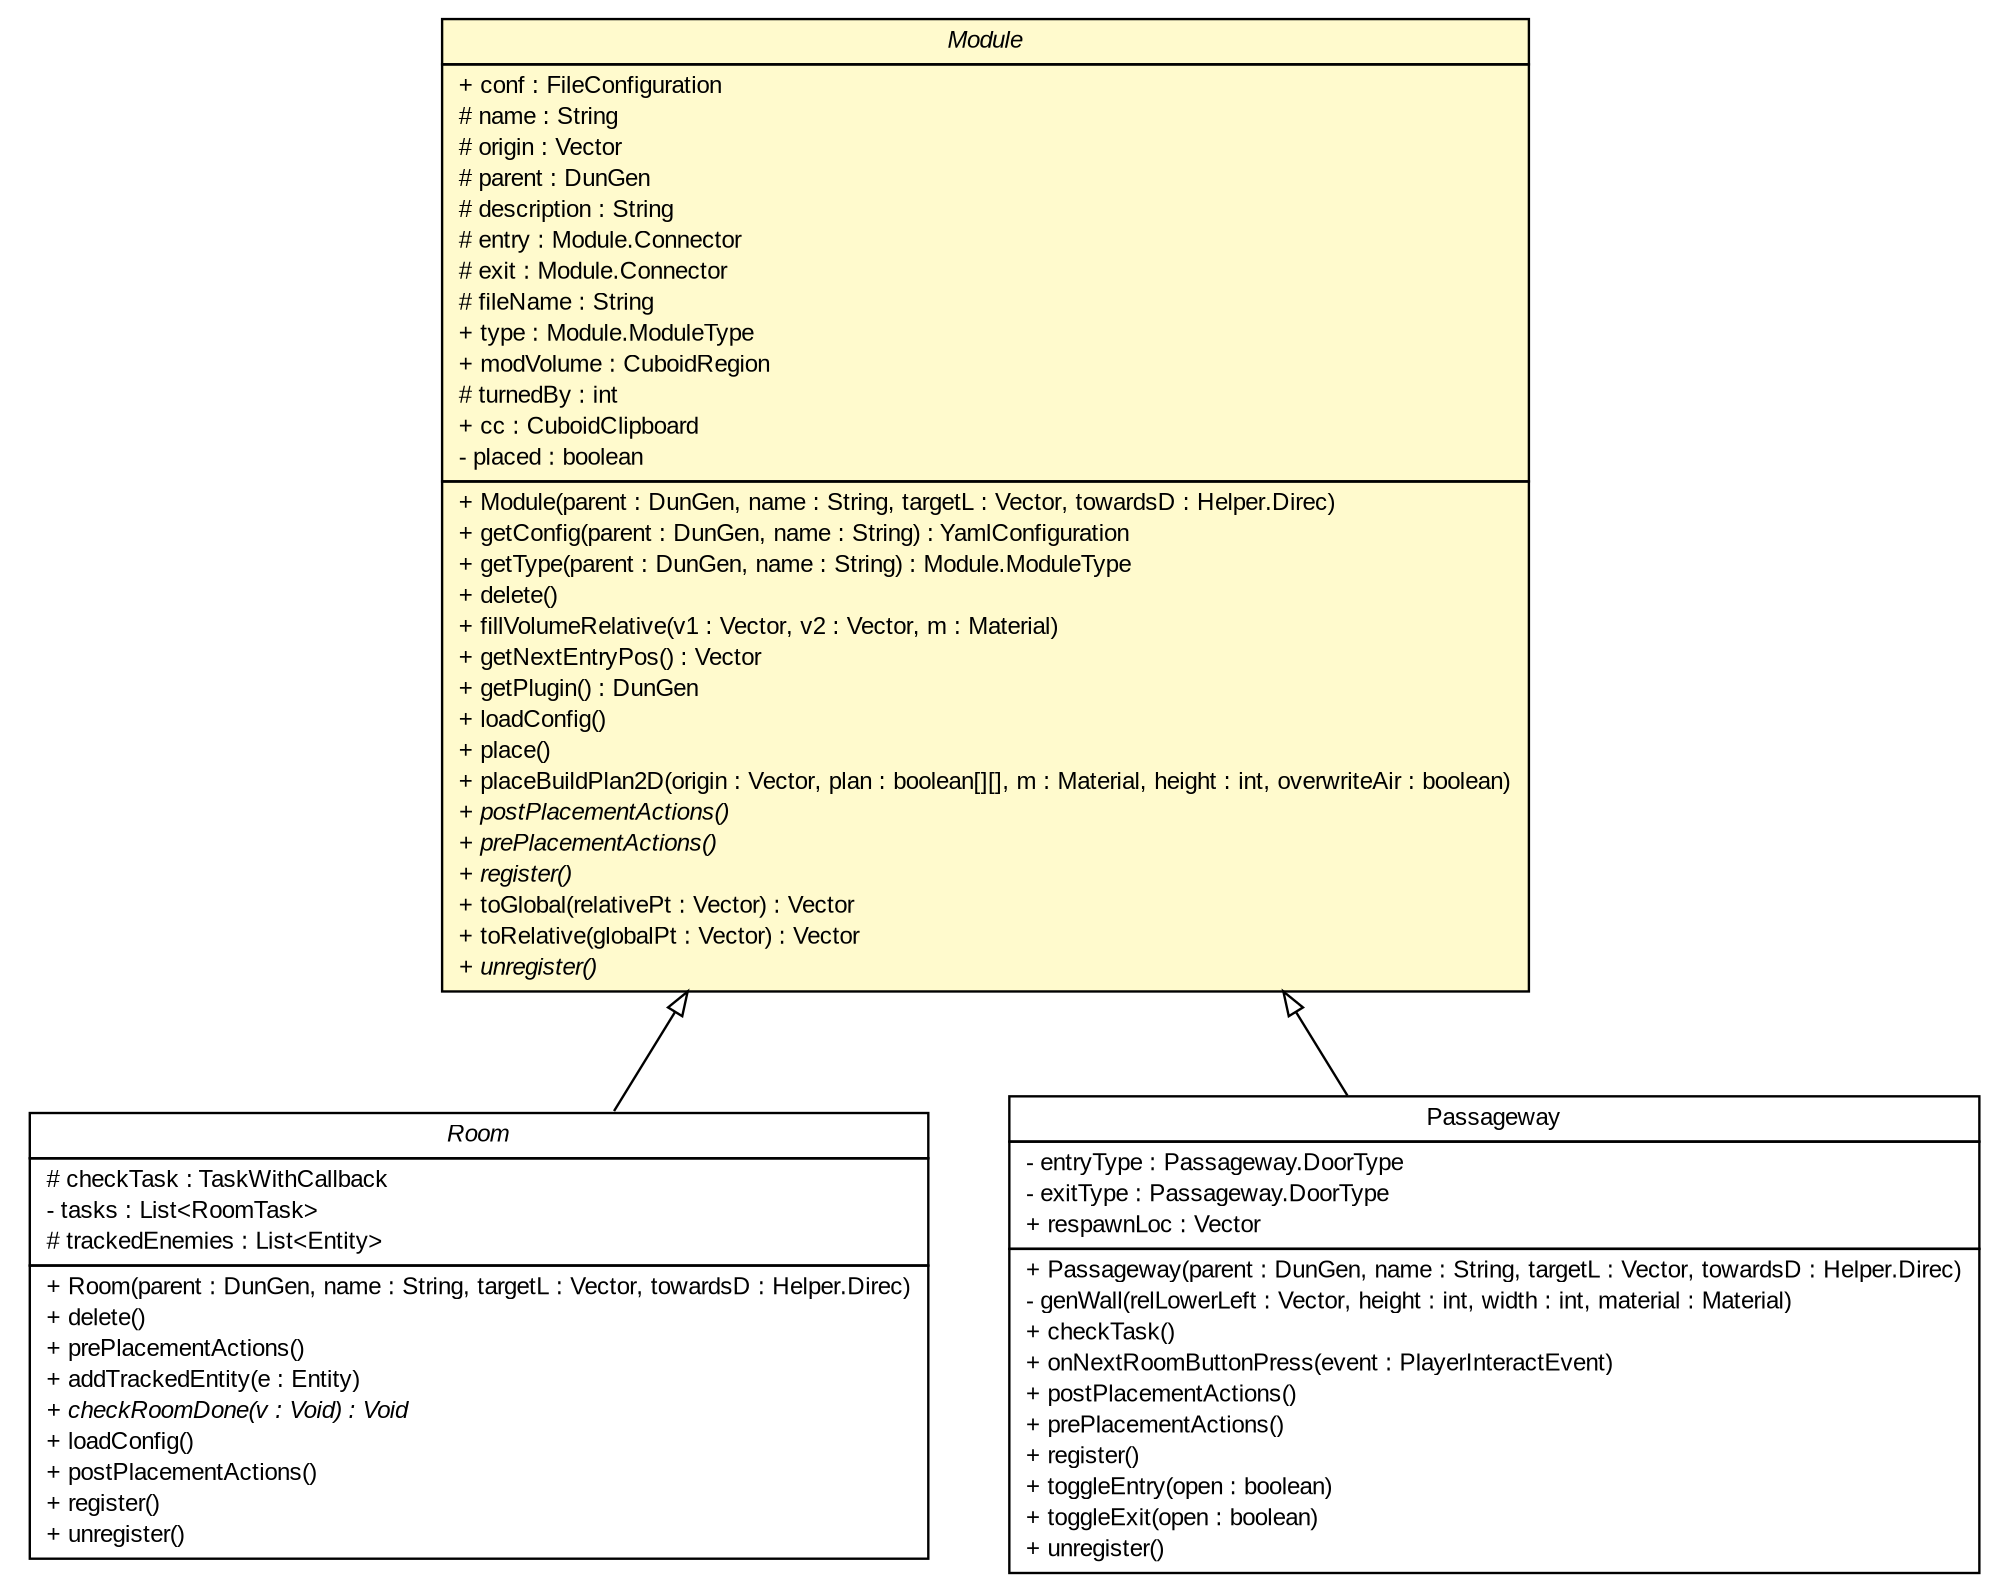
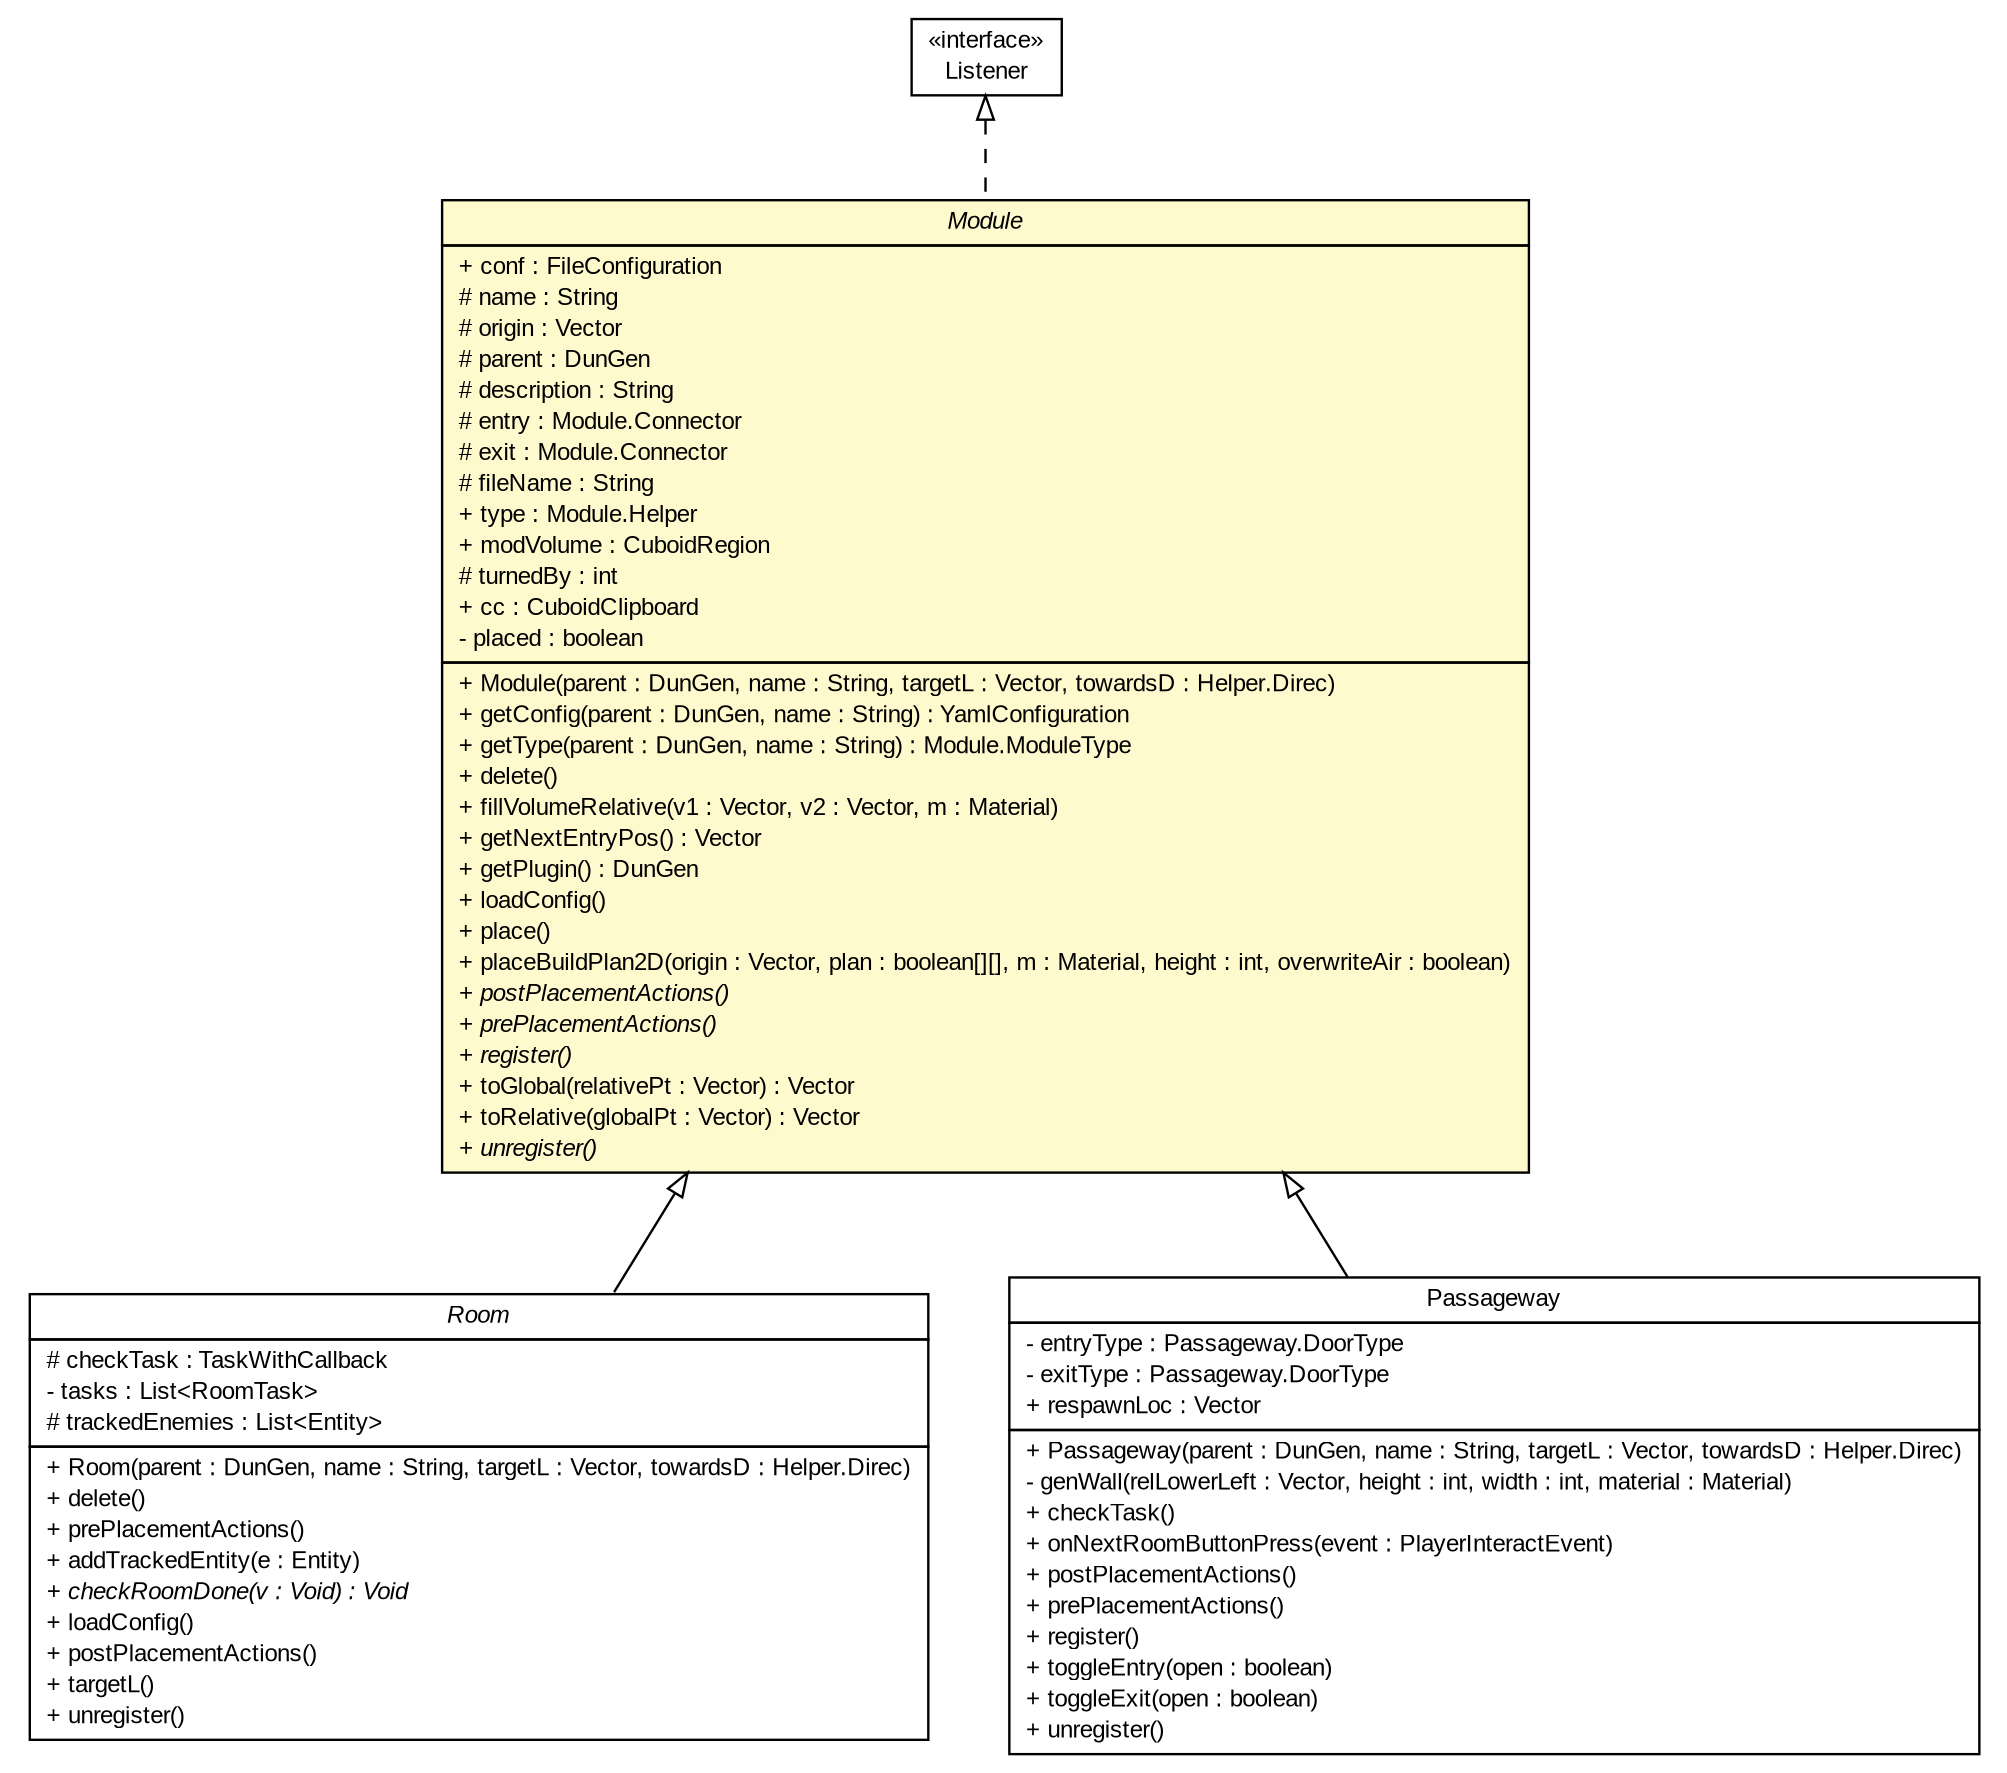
  digraph {
    nodesep=0.25
    ranksep=0.5
    node [fontcolor=black fontname=arial fontsize=10.0 shape=plaintext]
    edge [arrowtail=empty dir=back fontname=arial fontsize=10 headport=p labelfontname=arial labelfontsize=10 tailport=p]
-   n1 [label=<<table title="dunGen.Room" border="0" cellborder="1" cellspacing="0" cellpadding="2" port="p" href="./Room.html" target="_parent"> 		<tr><td><table border="0" cellspacing="0" cellpadding="1"> <tr><td align="center" balign="center"><font face="arial italic"> Room </font></td></tr> 		</table></td></tr> 		<tr><td><table border="0" cellspacing="0" cellpadding="1"> <tr><td align="left" balign="left"> # checkTask : TaskWithCallback </td></tr> <tr><td align="left" balign="left"> - tasks : List&lt;RoomTask&gt; </td></tr> <tr><td align="left" balign="left"> # trackedEnemies : List&lt;Entity&gt; </td></tr> 		</table></td></tr> 		<tr><td><table border="0" cellspacing="0" cellpadding="1"> <tr><td align="left" balign="left"> + Room(parent : DunGen, name : String, targetL : Vector, towardsD : Helper.Direc) </td></tr> <tr><td align="left" balign="left"> + delete() </td></tr> <tr><td align="left" balign="left"> + prePlacementActions() </td></tr> <tr><td align="left" balign="left"> + addTrackedEntity(e : Entity) </td></tr> <tr><td align="left" balign="left"><font face="arial italic" point-size="10.0"> + checkRoomDone(v : Void) : Void </font></td></tr> <tr><td align="left" balign="left"> + loadConfig() </td></tr> <tr><td align="left" balign="left"> + postPlacementActions() </td></tr> <tr><td align="left" balign="left"> + register() </td></tr> <tr><td align="left" balign="left"> + unregister() </td></tr> 		</table></td></tr> 		</table>>]
+   n1 [label=<<table title="dunGen.Room" border="0" cellborder="1" cellspacing="0" cellpadding="2" port="p" href="./Room.html" target="_parent"> 		<tr><td><table border="0" cellspacing="0" cellpadding="1"> <tr><td align="center" balign="center"><font face="arial italic"> Room </font></td></tr> 		</table></td></tr> 		<tr><td><table border="0" cellspacing="0" cellpadding="1"> <tr><td align="left" balign="left"> # checkTask : TaskWithCallback </td></tr> <tr><td align="left" balign="left"> - tasks : List&lt;RoomTask&gt; </td></tr> <tr><td align="left" balign="left"> # trackedEnemies : List&lt;Entity&gt; </td></tr> 		</table></td></tr> 		<tr><td><table border="0" cellspacing="0" cellpadding="1"> <tr><td align="left" balign="left"> + Room(parent : DunGen, name : String, targetL : Vector, towardsD : Helper.Direc) </td></tr> <tr><td align="left" balign="left"> + delete() </td></tr> <tr><td align="left" balign="left"> + prePlacementActions() </td></tr> <tr><td align="left" balign="left"> + addTrackedEntity(e : Entity) </td></tr> <tr><td align="left" balign="left"><font face="arial italic" point-size="10.0"> + checkRoomDone(v : Void) : Void </font></td></tr> <tr><td align="left" balign="left"> + loadConfig() </td></tr> <tr><td align="left" balign="left"> + postPlacementActions() </td></tr> <tr><td align="left" balign="left"> + targetL() </td></tr> <tr><td align="left" balign="left"> + unregister() </td></tr> 		</table></td></tr> 		</table>>]
    n2 [label=<<table title="dunGen.Passageway" border="0" cellborder="1" cellspacing="0" cellpadding="2" port="p" href="./Passageway.html" target="_parent"> 		<tr><td><table border="0" cellspacing="0" cellpadding="1"> <tr><td align="center" balign="center"> Passageway </td></tr> 		</table></td></tr> 		<tr><td><table border="0" cellspacing="0" cellpadding="1"> <tr><td align="left" balign="left"> - entryType : Passageway.DoorType </td></tr> <tr><td align="left" balign="left"> - exitType : Passageway.DoorType </td></tr> <tr><td align="left" balign="left"> + respawnLoc : Vector </td></tr> 		</table></td></tr> 		<tr><td><table border="0" cellspacing="0" cellpadding="1"> <tr><td align="left" balign="left"> + Passageway(parent : DunGen, name : String, targetL : Vector, towardsD : Helper.Direc) </td></tr> <tr><td align="left" balign="left"> - genWall(relLowerLeft : Vector, height : int, width : int, material : Material) </td></tr> <tr><td align="left" balign="left"> + checkTask() </td></tr> <tr><td align="left" balign="left"> + onNextRoomButtonPress(event : PlayerInteractEvent) </td></tr> <tr><td align="left" balign="left"> + postPlacementActions() </td></tr> <tr><td align="left" balign="left"> + prePlacementActions() </td></tr> <tr><td align="left" balign="left"> + register() </td></tr> <tr><td align="left" balign="left"> + toggleEntry(open : boolean) </td></tr> <tr><td align="left" balign="left"> + toggleExit(open : boolean) </td></tr> <tr><td align="left" balign="left"> + unregister() </td></tr> 		</table></td></tr> 		</table>>]
-   n3 [label=<<table title="dunGen.Module" border="0" cellborder="1" cellspacing="0" cellpadding="2" port="p" bgcolor="lemonChiffon" href="./Module.html" target="_parent"> 		<tr><td><table border="0" cellspacing="0" cellpadding="1"> <tr><td align="center" balign="center"><font face="arial italic"> Module </font></td></tr> 		</table></td></tr> 		<tr><td><table border="0" cellspacing="0" cellpadding="1"> <tr><td align="left" balign="left"> + conf : FileConfiguration </td></tr> <tr><td align="left" balign="left"> # name : String </td></tr> <tr><td align="left" balign="left"> # origin : Vector </td></tr> <tr><td align="left" balign="left"> # parent : DunGen </td></tr> <tr><td align="left" balign="left"> # description : String </td></tr> <tr><td align="left" balign="left"> # entry : Module.Connector </td></tr> <tr><td align="left" balign="left"> # exit : Module.Connector </td></tr> <tr><td align="left" balign="left"> # fileName : String </td></tr> <tr><td align="left" balign="left"> + type : Module.ModuleType </td></tr> <tr><td align="left" balign="left"> + modVolume : CuboidRegion </td></tr> <tr><td align="left" balign="left"> # turnedBy : int </td></tr> <tr><td align="left" balign="left"> + cc : CuboidClipboard </td></tr> <tr><td align="left" balign="left"> - placed : boolean </td></tr> 		</table></td></tr> 		<tr><td><table border="0" cellspacing="0" cellpadding="1"> <tr><td align="left" balign="left"> + Module(parent : DunGen, name : String, targetL : Vector, towardsD : Helper.Direc) </td></tr> <tr><td align="left" balign="left"> + getConfig(parent : DunGen, name : String) : YamlConfiguration </td></tr> <tr><td align="left" balign="left"> + getType(parent : DunGen, name : String) : Module.ModuleType </td></tr> <tr><td align="left" balign="left"> + delete() </td></tr> <tr><td align="left" balign="left"> + fillVolumeRelative(v1 : Vector, v2 : Vector, m : Material) </td></tr> <tr><td align="left" balign="left"> + getNextEntryPos() : Vector </td></tr> <tr><td align="left" balign="left"> + getPlugin() : DunGen </td></tr> <tr><td align="left" balign="left"> + loadConfig() </td></tr> <tr><td align="left" balign="left"> + place() </td></tr> <tr><td align="left" balign="left"> + placeBuildPlan2D(origin : Vector, plan : boolean[][], m : Material, height : int, overwriteAir : boolean) </td></tr> <tr><td align="left" balign="left"><font face="arial italic" point-size="10.0"> + postPlacementActions() </font></td></tr> <tr><td align="left" balign="left"><font face="arial italic" point-size="10.0"> + prePlacementActions() </font></td></tr> <tr><td align="left" balign="left"><font face="arial italic" point-size="10.0"> + register() </font></td></tr> <tr><td align="left" balign="left"> + toGlobal(relativePt : Vector) : Vector </td></tr> <tr><td align="left" balign="left"> + toRelative(globalPt : Vector) : Vector </td></tr> <tr><td align="left" balign="left"><font face="arial italic" point-size="10.0"> + unregister() </font></td></tr> 		</table></td></tr> 		</table>>]
+   n3 [label=<<table title="dunGen.Module" border="0" cellborder="1" cellspacing="0" cellpadding="2" port="p" bgcolor="lemonChiffon" href="./Module.html" target="_parent"> 		<tr><td><table border="0" cellspacing="0" cellpadding="1"> <tr><td align="center" balign="center"><font face="arial italic"> Module </font></td></tr> 		</table></td></tr> 		<tr><td><table border="0" cellspacing="0" cellpadding="1"> <tr><td align="left" balign="left"> + conf : FileConfiguration </td></tr> <tr><td align="left" balign="left"> # name : String </td></tr> <tr><td align="left" balign="left"> # origin : Vector </td></tr> <tr><td align="left" balign="left"> # parent : DunGen </td></tr> <tr><td align="left" balign="left"> # description : String </td></tr> <tr><td align="left" balign="left"> # entry : Module.Connector </td></tr> <tr><td align="left" balign="left"> # exit : Module.Connector </td></tr> <tr><td align="left" balign="left"> # fileName : String </td></tr> <tr><td align="left" balign="left"> + type : Module.Helper </td></tr> <tr><td align="left" balign="left"> + modVolume : CuboidRegion </td></tr> <tr><td align="left" balign="left"> # turnedBy : int </td></tr> <tr><td align="left" balign="left"> + cc : CuboidClipboard </td></tr> <tr><td align="left" balign="left"> - placed : boolean </td></tr> 		</table></td></tr> 		<tr><td><table border="0" cellspacing="0" cellpadding="1"> <tr><td align="left" balign="left"> + Module(parent : DunGen, name : String, targetL : Vector, towardsD : Helper.Direc) </td></tr> <tr><td align="left" balign="left"> + getConfig(parent : DunGen, name : String) : YamlConfiguration </td></tr> <tr><td align="left" balign="left"> + getType(parent : DunGen, name : String) : Module.ModuleType </td></tr> <tr><td align="left" balign="left"> + delete() </td></tr> <tr><td align="left" balign="left"> + fillVolumeRelative(v1 : Vector, v2 : Vector, m : Material) </td></tr> <tr><td align="left" balign="left"> + getNextEntryPos() : Vector </td></tr> <tr><td align="left" balign="left"> + getPlugin() : DunGen </td></tr> <tr><td align="left" balign="left"> + loadConfig() </td></tr> <tr><td align="left" balign="left"> + place() </td></tr> <tr><td align="left" balign="left"> + placeBuildPlan2D(origin : Vector, plan : boolean[][], m : Material, height : int, overwriteAir : boolean) </td></tr> <tr><td align="left" balign="left"><font face="arial italic" point-size="10.0"> + postPlacementActions() </font></td></tr> <tr><td align="left" balign="left"><font face="arial italic" point-size="10.0"> + prePlacementActions() </font></td></tr> <tr><td align="left" balign="left"><font face="arial italic" point-size="10.0"> + register() </font></td></tr> <tr><td align="left" balign="left"> + toGlobal(relativePt : Vector) : Vector </td></tr> <tr><td align="left" balign="left"> + toRelative(globalPt : Vector) : Vector </td></tr> <tr><td align="left" balign="left"><font face="arial italic" point-size="10.0"> + unregister() </font></td></tr> 		</table></td></tr> 		</table>>]
+   n4 [label=<<table title="org.bukkit.event.Listener" border="0" cellborder="1" cellspacing="0" cellpadding="2" port="p" href="http://docs.oracle.com/javase/7/docs/api/org/bukkit/event/Listener.html" target="_parent"> 		<tr><td><table border="0" cellspacing="0" cellpadding="1"> <tr><td align="center" balign="center"> &#171;interface&#187; </td></tr> <tr><td align="center" balign="center"> Listener </td></tr> 		</table></td></tr> 		</table>>]
    n3 -> n1
    n3 -> n2
+   n4 -> n3 [style=dashed]
  }
